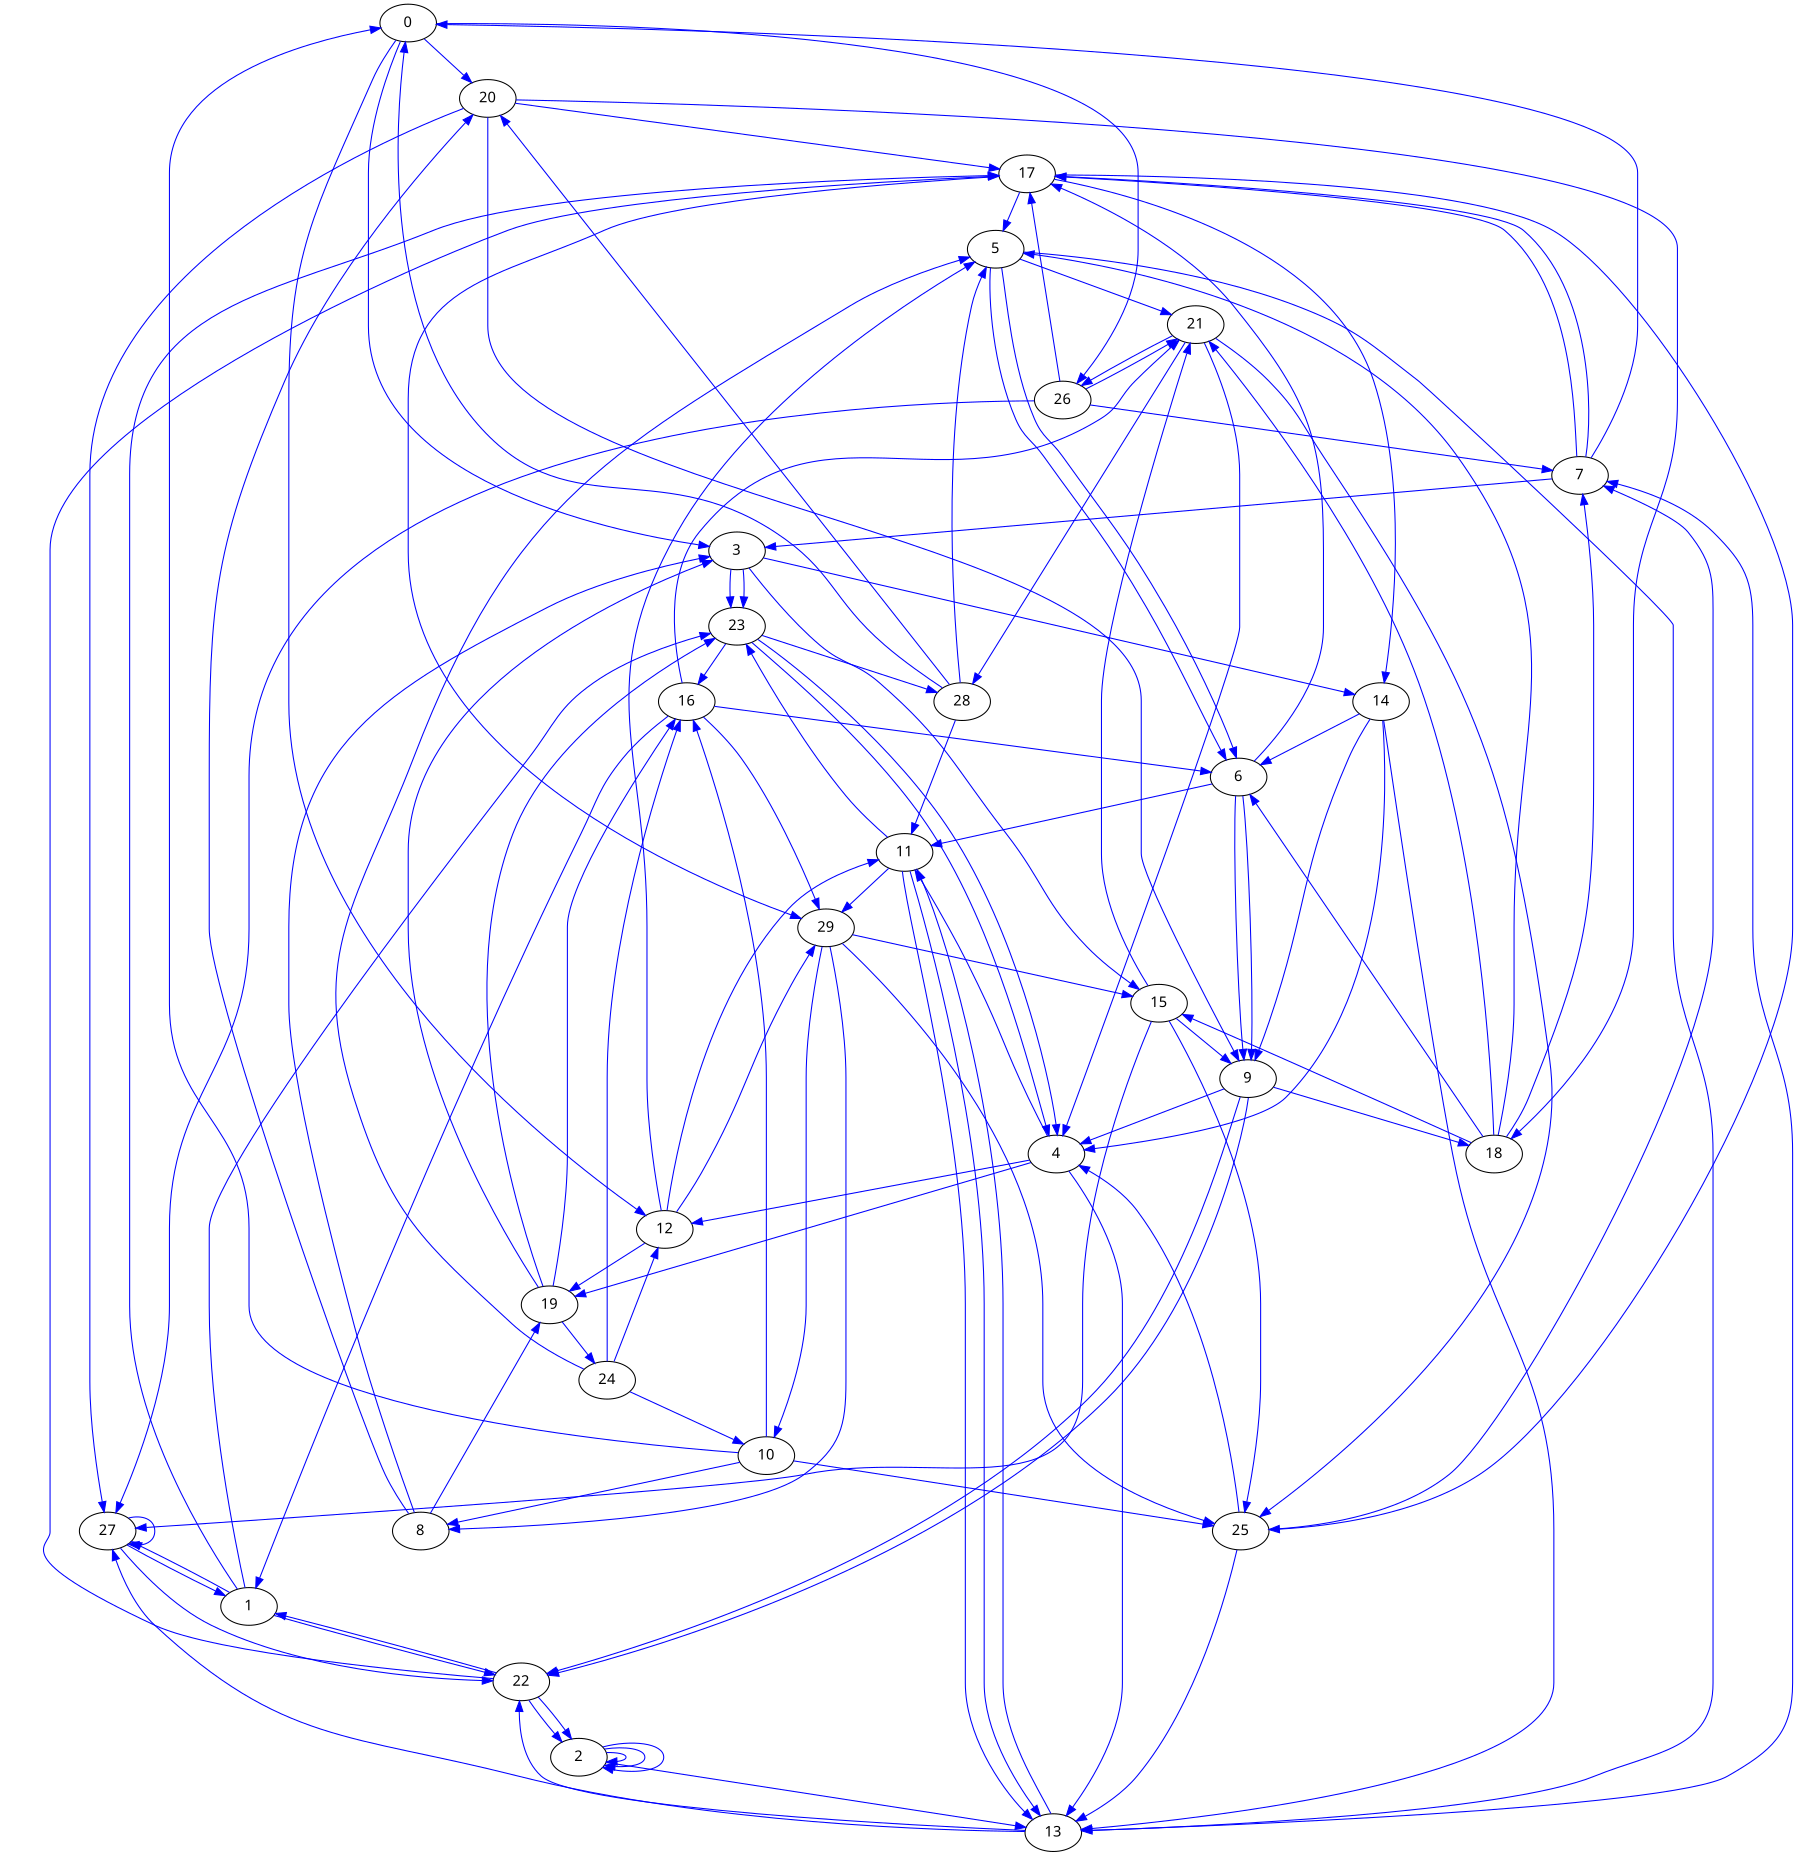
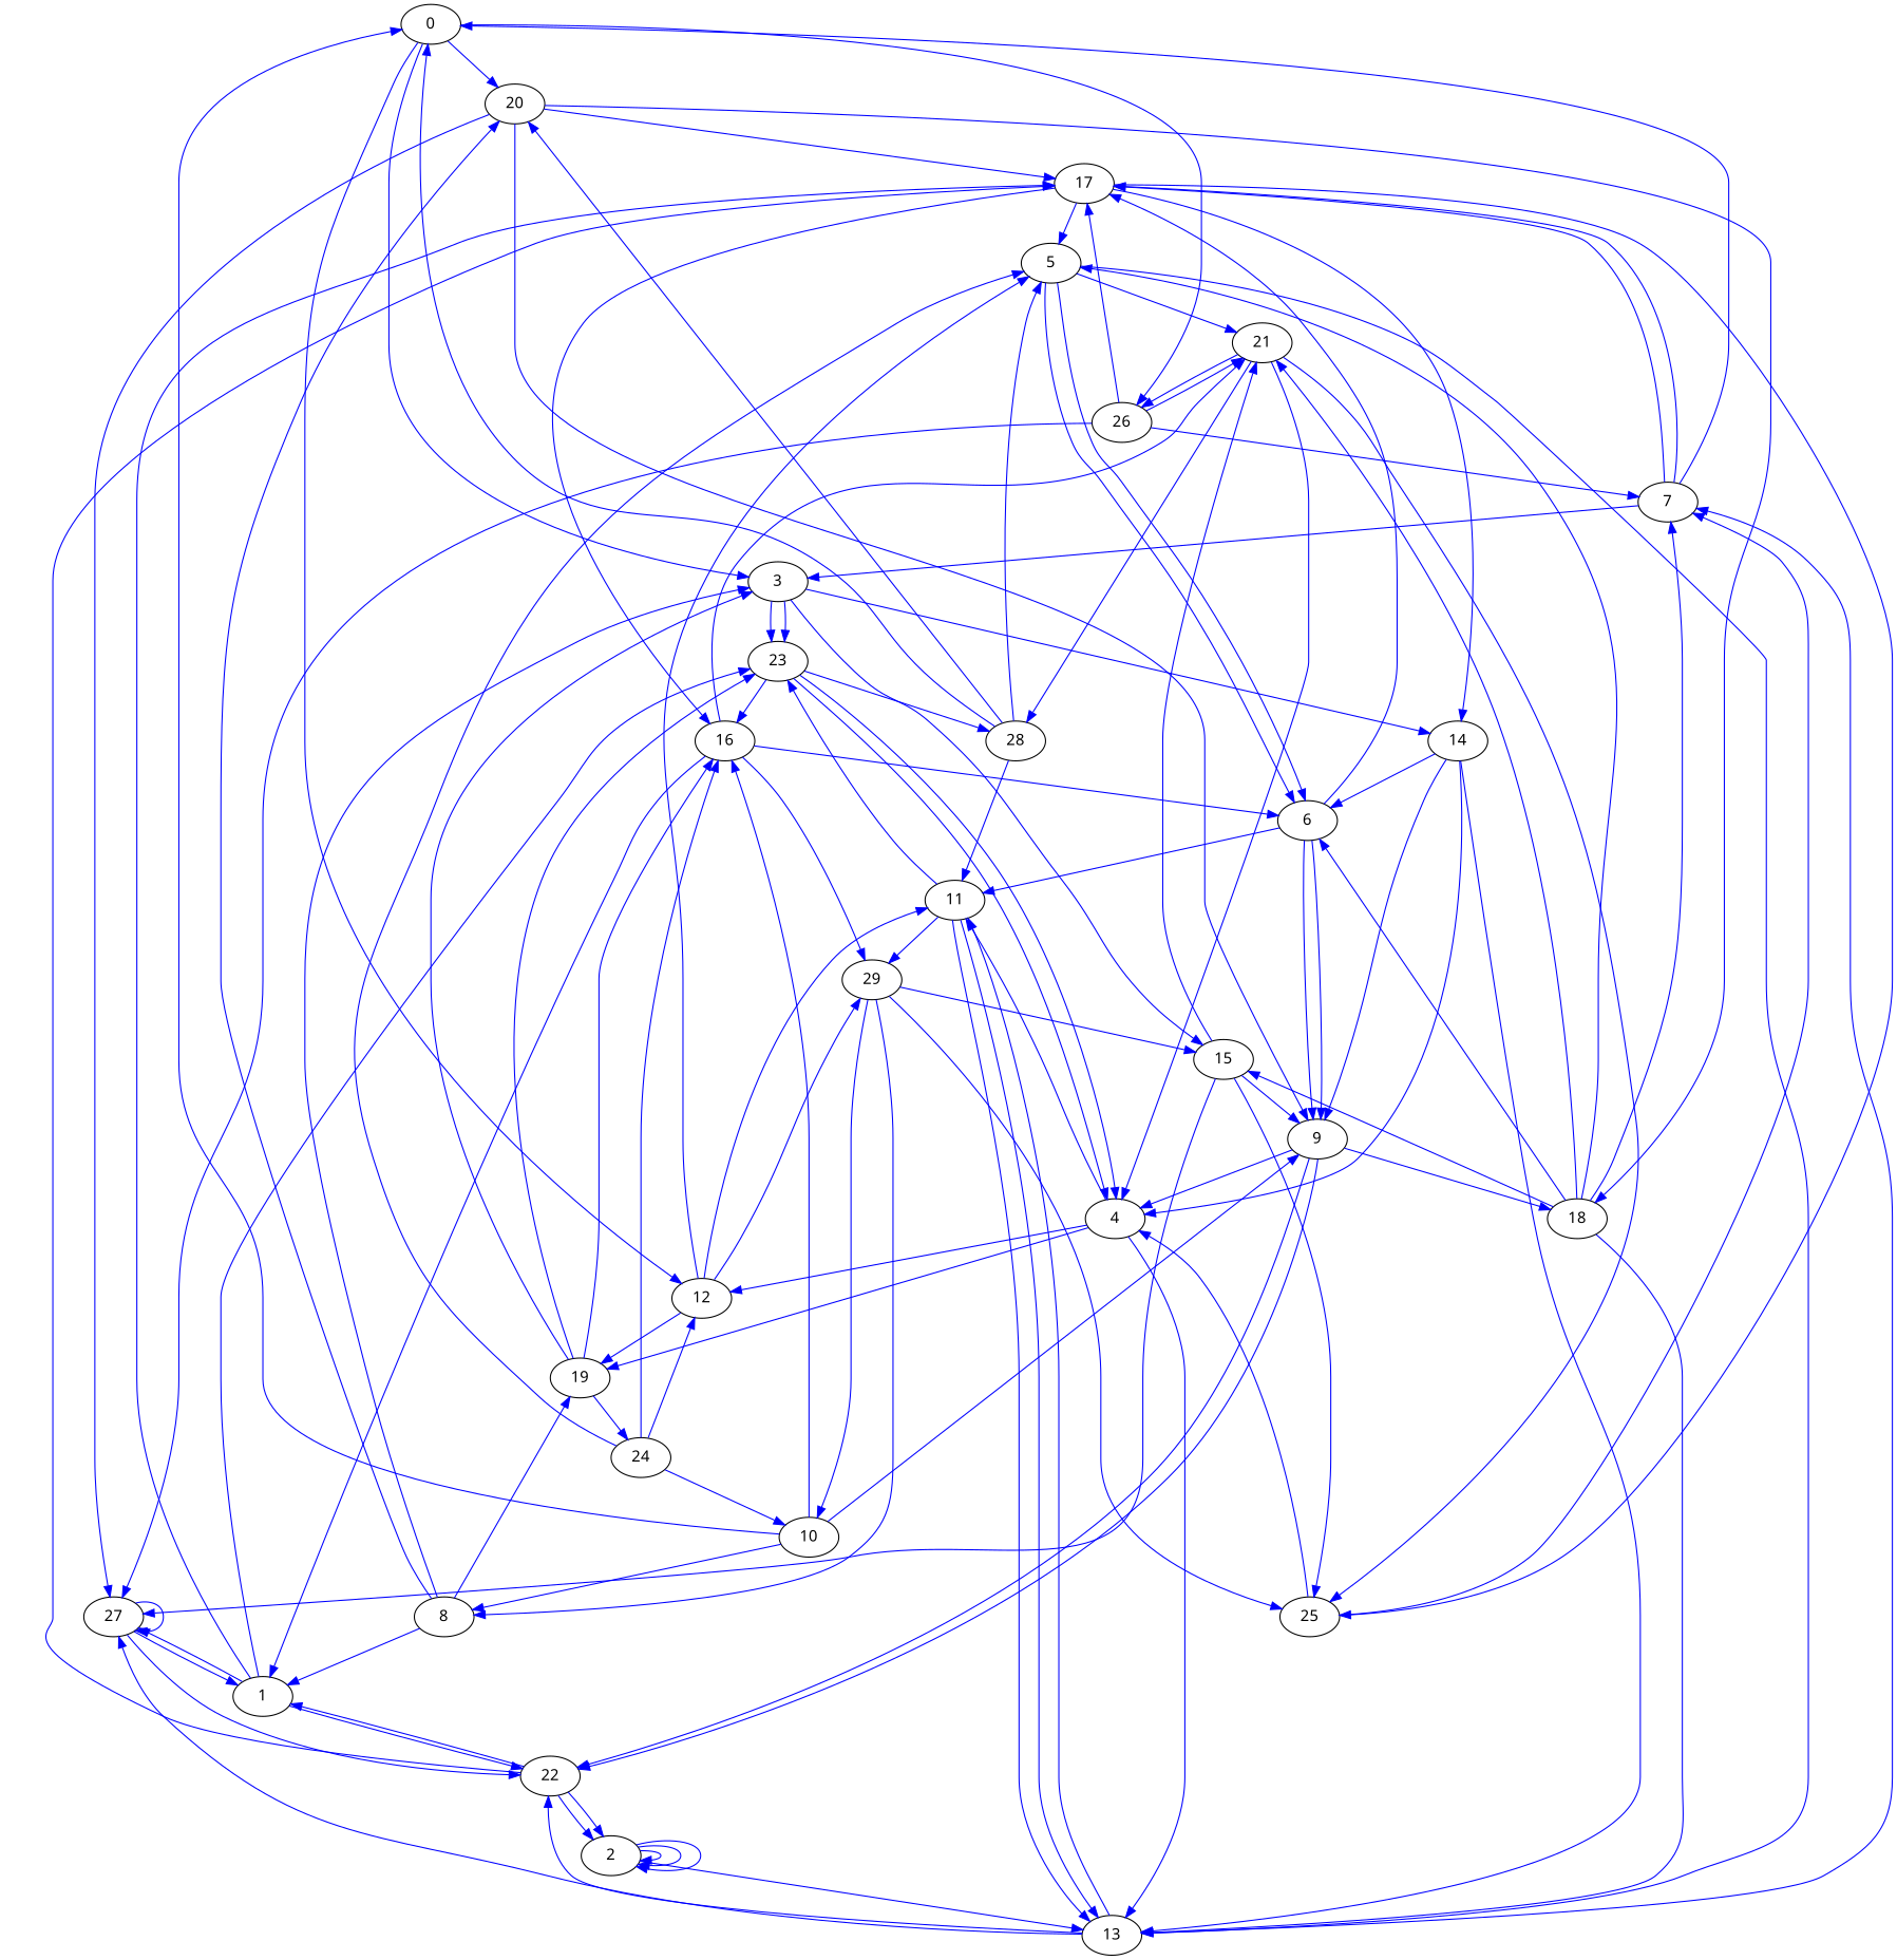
  digraph {
    fontname="Noto Sans"
    node [color=black fontname="Noto Sans"]
    edge [color=blue fontname="Noto Sans"]
    0
    20
    26
    12
    3
    17
    27
    9
    18
    21
    7
    11
    19
    5
    29
    23
    14
    15
    16
    25
    1
    22
    4
    6
    28
    13
    24
    8
    10
    2
    0 -> 20
    0 -> 26
    0 -> 12
    0 -> 3
    20 -> 17
    20 -> 27
    20 -> 9
    20 -> 18
    26 -> 17
    26 -> 27
    26 -> 21
    26 -> 7
    12 -> 11
    12 -> 19
    12 -> 5
    12 -> 29
    3 -> 23
    3 -> 23
    3 -> 14
    3 -> 15
    17 -> 5
    17 -> 14
-   17 -> 29
+   17 -> 16
    17 -> 25
    27 -> 27
    27 -> 1
    27 -> 22
    9 -> 18
    9 -> 22
    9 -> 22
    9 -> 4
    18 -> 21
    18 -> 7
    18 -> 5
    18 -> 15
    18 -> 6
    21 -> 26
    21 -> 25
    21 -> 4
    21 -> 28
    7 -> 0
    7 -> 3
    7 -> 17
    7 -> 17
    11 -> 29
    11 -> 23
    11 -> 13
    11 -> 13
    19 -> 3
    19 -> 23
    19 -> 16
    19 -> 24
    5 -> 21
    5 -> 6
    5 -> 6
    5 -> 13
    29 -> 15
    29 -> 25
    29 -> 8
    29 -> 10
    23 -> 16
    23 -> 4
    23 -> 4
    23 -> 28
    14 -> 9
    14 -> 4
    14 -> 6
    14 -> 13
    15 -> 27
    15 -> 9
    15 -> 21
    15 -> 25
    16 -> 21
    16 -> 29
    16 -> 1
    16 -> 6
    25 -> 7
    25 -> 4
-   25 -> 13
+   18 -> 13
    1 -> 17
    1 -> 27
    1 -> 23
    1 -> 22
    22 -> 17
    22 -> 1
    22 -> 2
    22 -> 2
    4 -> 12
    4 -> 11
    4 -> 19
    4 -> 13
    6 -> 17
    6 -> 9
    6 -> 9
    6 -> 11
    28 -> 0
    28 -> 20
    28 -> 11
    28 -> 5
    13 -> 27
    13 -> 7
    13 -> 11
    13 -> 22
    24 -> 12
    24 -> 5
    24 -> 16
    24 -> 10
    8 -> 20
    8 -> 3
    8 -> 19
+   8 -> 1
    10 -> 0
-   10 -> 25
+   10 -> 9
    10 -> 16
    10 -> 8
    2 -> 13
    2 -> 2
    2 -> 2
    2 -> 2
  }
